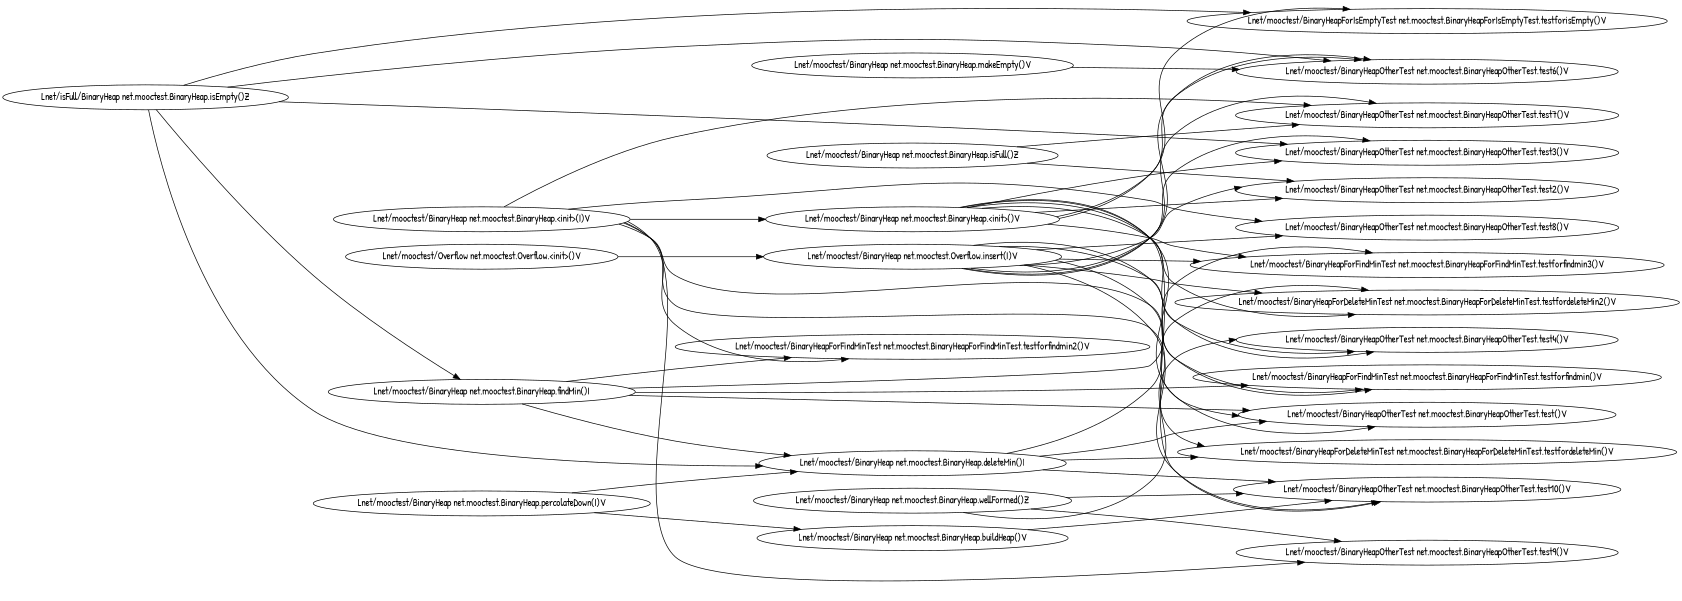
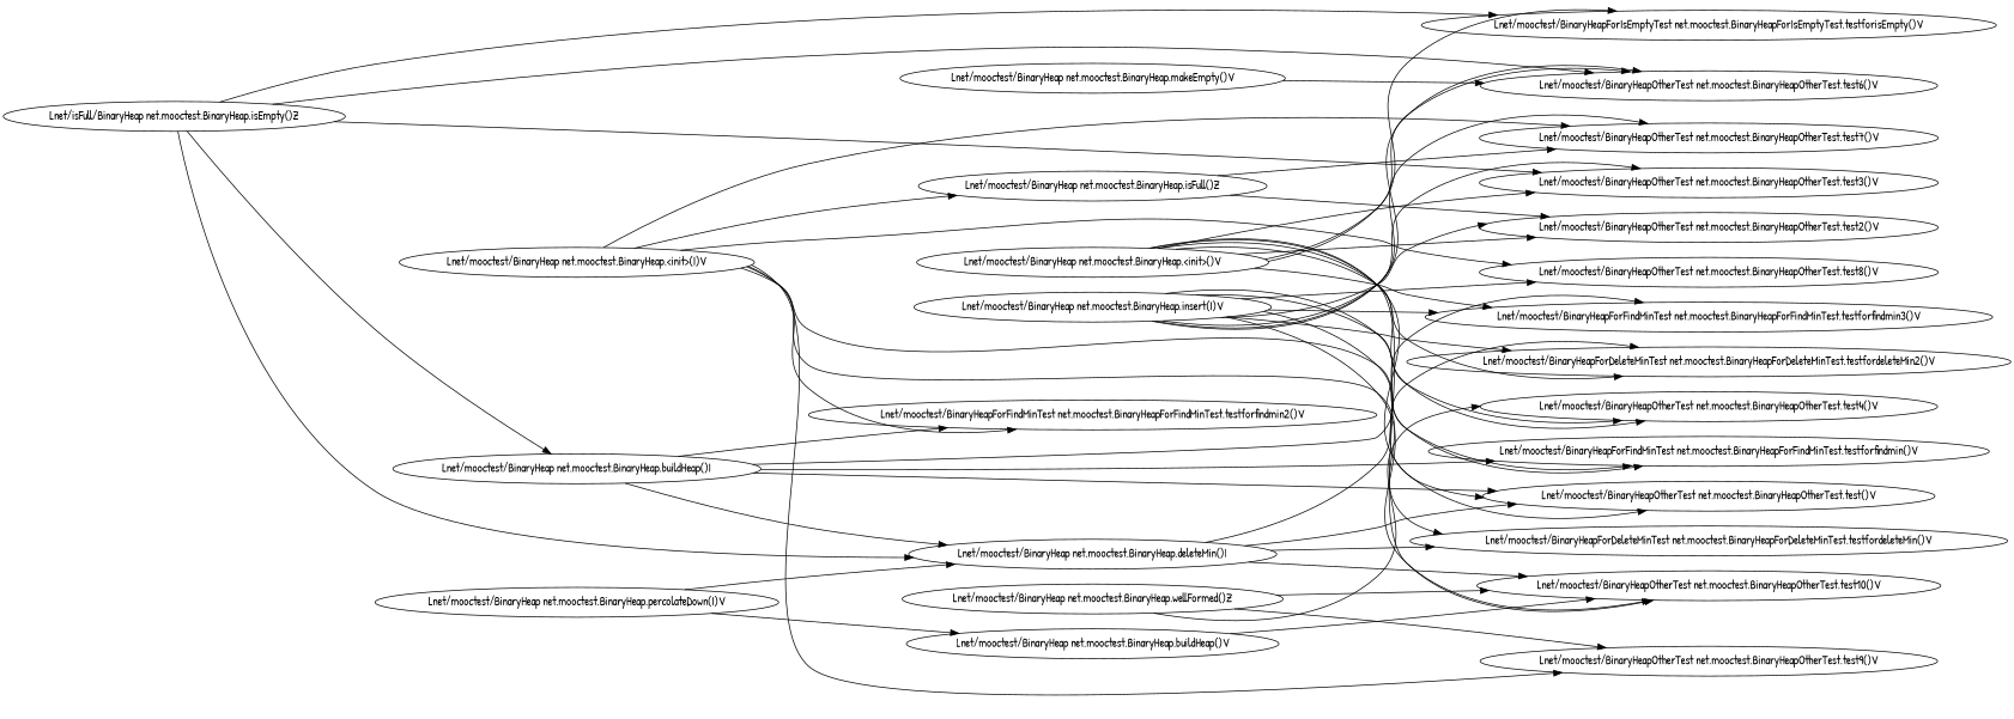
  digraph {
    fontname="Patrick Hand"
    rankdir=LR
    node [fontname="Patrick Hand"]
    edge [fontname="Patrick Hand"]
    "Lnet/mooctest/BinaryHeap net.mooctest.BinaryHeap.makeEmpty()V"
    "Lnet/mooctest/BinaryHeapOtherTest net.mooctest.BinaryHeapOtherTest.test6()V"
    "Lnet/mooctest/BinaryHeap net.mooctest.BinaryHeap.<init>(I)V"
    "Lnet/mooctest/BinaryHeapForDeleteMinTest net.mooctest.BinaryHeapForDeleteMinTest.testfordeleteMin()V"
    "Lnet/mooctest/BinaryHeapOtherTest net.mooctest.BinaryHeapOtherTest.test7()V"
    "Lnet/mooctest/BinaryHeapOtherTest net.mooctest.BinaryHeapOtherTest.test8()V"
    "Lnet/mooctest/BinaryHeap net.mooctest.BinaryHeap.<init>()V"
    "Lnet/mooctest/BinaryHeapOtherTest net.mooctest.BinaryHeapOtherTest.test9()V"
    "Lnet/mooctest/BinaryHeapForFindMinTest net.mooctest.BinaryHeapForFindMinTest.testforfindmin()V"
    "Lnet/mooctest/BinaryHeapForFindMinTest net.mooctest.BinaryHeapForFindMinTest.testforfindmin2()V"
    "Lnet/mooctest/BinaryHeapOtherTest net.mooctest.BinaryHeapOtherTest.test10()V"
    "Lnet/mooctest/BinaryHeapForDeleteMinTest net.mooctest.BinaryHeapForDeleteMinTest.testfordeleteMin2()V"
    "Lnet/mooctest/BinaryHeapOtherTest net.mooctest.BinaryHeapOtherTest.test()V"
    "Lnet/mooctest/BinaryHeapForFindMinTest net.mooctest.BinaryHeapForFindMinTest.testforfindmin3()V"
    "Lnet/mooctest/BinaryHeapOtherTest net.mooctest.BinaryHeapOtherTest.test4()V"
    "Lnet/mooctest/BinaryHeapOtherTest net.mooctest.BinaryHeapOtherTest.test3()V"
    "Lnet/mooctest/BinaryHeapForIsEmptyTest net.mooctest.BinaryHeapForIsEmptyTest.testforisEmpty()V"
    "Lnet/mooctest/BinaryHeapOtherTest net.mooctest.BinaryHeapOtherTest.test2()V"
    "Lnet/mooctest/BinaryHeap net.mooctest.BinaryHeap.buildHeap()V"
    "Lnet/mooctest/BinaryHeap net.mooctest.BinaryHeap.percolateDown(I)V"
    "Lnet/mooctest/BinaryHeap net.mooctest.BinaryHeap.deleteMin()I"
-   "Lnet/mooctest/BinaryHeap net.mooctest.BinaryHeap.findMin()I"
+   "Lnet/mooctest/BinaryHeap net.mooctest.BinaryHeap.findMin()I" [label="Lnet/mooctest/BinaryHeap net.mooctest.BinaryHeap.buildHeap()I"]
    "Lnet/mooctest/BinaryHeap net.mooctest.BinaryHeap.wellFormed()Z"
-   "Lnet/mooctest/Overflow net.mooctest.Overflow.<init>()V"
-   "Lnet/mooctest/BinaryHeap net.mooctest.BinaryHeap.insert(I)V" [label="Lnet/mooctest/BinaryHeap net.mooctest.Overflow.insert(I)V"]
+   "Lnet/mooctest/BinaryHeap net.mooctest.BinaryHeap.insert(I)V"
    n26 [label="Lnet/isFull/BinaryHeap net.mooctest.BinaryHeap.isEmpty()Z"]
    "Lnet/mooctest/BinaryHeap net.mooctest.BinaryHeap.isFull()Z"
    "Lnet/mooctest/BinaryHeap net.mooctest.BinaryHeap.makeEmpty()V" -> "Lnet/mooctest/BinaryHeapOtherTest net.mooctest.BinaryHeapOtherTest.test6()V"
    "Lnet/mooctest/BinaryHeap net.mooctest.BinaryHeap.<init>(I)V" -> "Lnet/mooctest/BinaryHeapForDeleteMinTest net.mooctest.BinaryHeapForDeleteMinTest.testfordeleteMin()V"
    "Lnet/mooctest/BinaryHeap net.mooctest.BinaryHeap.<init>(I)V" -> "Lnet/mooctest/BinaryHeapOtherTest net.mooctest.BinaryHeapOtherTest.test7()V"
    "Lnet/mooctest/BinaryHeap net.mooctest.BinaryHeap.<init>(I)V" -> "Lnet/mooctest/BinaryHeapOtherTest net.mooctest.BinaryHeapOtherTest.test8()V"
-   "Lnet/mooctest/BinaryHeap net.mooctest.BinaryHeap.<init>(I)V" -> "Lnet/mooctest/BinaryHeap net.mooctest.BinaryHeap.<init>()V"
+   "Lnet/mooctest/BinaryHeap net.mooctest.BinaryHeap.<init>(I)V" -> "Lnet/mooctest/BinaryHeap net.mooctest.BinaryHeap.isFull()Z"
    "Lnet/mooctest/BinaryHeap net.mooctest.BinaryHeap.<init>(I)V" -> "Lnet/mooctest/BinaryHeapOtherTest net.mooctest.BinaryHeapOtherTest.test9()V"
    "Lnet/mooctest/BinaryHeap net.mooctest.BinaryHeap.<init>(I)V" -> "Lnet/mooctest/BinaryHeapForFindMinTest net.mooctest.BinaryHeapForFindMinTest.testforfindmin()V"
    "Lnet/mooctest/BinaryHeap net.mooctest.BinaryHeap.<init>(I)V" -> "Lnet/mooctest/BinaryHeapForFindMinTest net.mooctest.BinaryHeapForFindMinTest.testforfindmin2()V"
    "Lnet/mooctest/BinaryHeap net.mooctest.BinaryHeap.<init>()V" -> "Lnet/mooctest/BinaryHeapOtherTest net.mooctest.BinaryHeapOtherTest.test6()V"
    "Lnet/mooctest/BinaryHeap net.mooctest.BinaryHeap.<init>()V" -> "Lnet/mooctest/BinaryHeapOtherTest net.mooctest.BinaryHeapOtherTest.test10()V"
    "Lnet/mooctest/BinaryHeap net.mooctest.BinaryHeap.<init>()V" -> "Lnet/mooctest/BinaryHeapForDeleteMinTest net.mooctest.BinaryHeapForDeleteMinTest.testfordeleteMin2()V"
    "Lnet/mooctest/BinaryHeap net.mooctest.BinaryHeap.<init>()V" -> "Lnet/mooctest/BinaryHeapOtherTest net.mooctest.BinaryHeapOtherTest.test()V"
    "Lnet/mooctest/BinaryHeap net.mooctest.BinaryHeap.<init>()V" -> "Lnet/mooctest/BinaryHeapForFindMinTest net.mooctest.BinaryHeapForFindMinTest.testforfindmin3()V"
    "Lnet/mooctest/BinaryHeap net.mooctest.BinaryHeap.<init>()V" -> "Lnet/mooctest/BinaryHeapOtherTest net.mooctest.BinaryHeapOtherTest.test4()V"
    "Lnet/mooctest/BinaryHeap net.mooctest.BinaryHeap.<init>()V" -> "Lnet/mooctest/BinaryHeapOtherTest net.mooctest.BinaryHeapOtherTest.test3()V"
    "Lnet/mooctest/BinaryHeap net.mooctest.BinaryHeap.<init>()V" -> "Lnet/mooctest/BinaryHeapForIsEmptyTest net.mooctest.BinaryHeapForIsEmptyTest.testforisEmpty()V"
    "Lnet/mooctest/BinaryHeap net.mooctest.BinaryHeap.<init>()V" -> "Lnet/mooctest/BinaryHeapOtherTest net.mooctest.BinaryHeapOtherTest.test2()V"
    "Lnet/mooctest/BinaryHeap net.mooctest.BinaryHeap.buildHeap()V" -> "Lnet/mooctest/BinaryHeapOtherTest net.mooctest.BinaryHeapOtherTest.test10()V"
    "Lnet/mooctest/BinaryHeap net.mooctest.BinaryHeap.percolateDown(I)V" -> "Lnet/mooctest/BinaryHeap net.mooctest.BinaryHeap.buildHeap()V"
    "Lnet/mooctest/BinaryHeap net.mooctest.BinaryHeap.percolateDown(I)V" -> "Lnet/mooctest/BinaryHeap net.mooctest.BinaryHeap.deleteMin()I"
    "Lnet/mooctest/BinaryHeap net.mooctest.BinaryHeap.deleteMin()I" -> "Lnet/mooctest/BinaryHeapForDeleteMinTest net.mooctest.BinaryHeapForDeleteMinTest.testfordeleteMin()V"
    "Lnet/mooctest/BinaryHeap net.mooctest.BinaryHeap.deleteMin()I" -> "Lnet/mooctest/BinaryHeapOtherTest net.mooctest.BinaryHeapOtherTest.test10()V"
    "Lnet/mooctest/BinaryHeap net.mooctest.BinaryHeap.deleteMin()I" -> "Lnet/mooctest/BinaryHeapForDeleteMinTest net.mooctest.BinaryHeapForDeleteMinTest.testfordeleteMin2()V"
    "Lnet/mooctest/BinaryHeap net.mooctest.BinaryHeap.deleteMin()I" -> "Lnet/mooctest/BinaryHeapOtherTest net.mooctest.BinaryHeapOtherTest.test()V"
    "Lnet/mooctest/BinaryHeap net.mooctest.BinaryHeap.findMin()I" -> "Lnet/mooctest/BinaryHeapForFindMinTest net.mooctest.BinaryHeapForFindMinTest.testforfindmin()V"
    "Lnet/mooctest/BinaryHeap net.mooctest.BinaryHeap.findMin()I" -> "Lnet/mooctest/BinaryHeapForFindMinTest net.mooctest.BinaryHeapForFindMinTest.testforfindmin2()V"
    "Lnet/mooctest/BinaryHeap net.mooctest.BinaryHeap.findMin()I" -> "Lnet/mooctest/BinaryHeapOtherTest net.mooctest.BinaryHeapOtherTest.test()V"
    "Lnet/mooctest/BinaryHeap net.mooctest.BinaryHeap.findMin()I" -> "Lnet/mooctest/BinaryHeapForFindMinTest net.mooctest.BinaryHeapForFindMinTest.testforfindmin3()V"
    "Lnet/mooctest/BinaryHeap net.mooctest.BinaryHeap.findMin()I" -> "Lnet/mooctest/BinaryHeap net.mooctest.BinaryHeap.deleteMin()I"
    "Lnet/mooctest/BinaryHeap net.mooctest.BinaryHeap.wellFormed()Z" -> "Lnet/mooctest/BinaryHeapOtherTest net.mooctest.BinaryHeapOtherTest.test9()V"
    "Lnet/mooctest/BinaryHeap net.mooctest.BinaryHeap.wellFormed()Z" -> "Lnet/mooctest/BinaryHeapOtherTest net.mooctest.BinaryHeapOtherTest.test10()V"
    "Lnet/mooctest/BinaryHeap net.mooctest.BinaryHeap.wellFormed()Z" -> "Lnet/mooctest/BinaryHeapOtherTest net.mooctest.BinaryHeapOtherTest.test4()V"
-   "Lnet/mooctest/Overflow net.mooctest.Overflow.<init>()V" -> "Lnet/mooctest/BinaryHeap net.mooctest.BinaryHeap.insert(I)V"
    "Lnet/mooctest/BinaryHeap net.mooctest.BinaryHeap.insert(I)V" -> "Lnet/mooctest/BinaryHeapOtherTest net.mooctest.BinaryHeapOtherTest.test6()V"
    "Lnet/mooctest/BinaryHeap net.mooctest.BinaryHeap.insert(I)V" -> "Lnet/mooctest/BinaryHeapOtherTest net.mooctest.BinaryHeapOtherTest.test7()V"
    "Lnet/mooctest/BinaryHeap net.mooctest.BinaryHeap.insert(I)V" -> "Lnet/mooctest/BinaryHeapOtherTest net.mooctest.BinaryHeapOtherTest.test8()V"
    "Lnet/mooctest/BinaryHeap net.mooctest.BinaryHeap.insert(I)V" -> "Lnet/mooctest/BinaryHeapForFindMinTest net.mooctest.BinaryHeapForFindMinTest.testforfindmin()V"
    "Lnet/mooctest/BinaryHeap net.mooctest.BinaryHeap.insert(I)V" -> "Lnet/mooctest/BinaryHeapOtherTest net.mooctest.BinaryHeapOtherTest.test10()V"
    "Lnet/mooctest/BinaryHeap net.mooctest.BinaryHeap.insert(I)V" -> "Lnet/mooctest/BinaryHeapForDeleteMinTest net.mooctest.BinaryHeapForDeleteMinTest.testfordeleteMin2()V"
    "Lnet/mooctest/BinaryHeap net.mooctest.BinaryHeap.insert(I)V" -> "Lnet/mooctest/BinaryHeapOtherTest net.mooctest.BinaryHeapOtherTest.test()V"
    "Lnet/mooctest/BinaryHeap net.mooctest.BinaryHeap.insert(I)V" -> "Lnet/mooctest/BinaryHeapForFindMinTest net.mooctest.BinaryHeapForFindMinTest.testforfindmin3()V"
    "Lnet/mooctest/BinaryHeap net.mooctest.BinaryHeap.insert(I)V" -> "Lnet/mooctest/BinaryHeapOtherTest net.mooctest.BinaryHeapOtherTest.test4()V"
    "Lnet/mooctest/BinaryHeap net.mooctest.BinaryHeap.insert(I)V" -> "Lnet/mooctest/BinaryHeapOtherTest net.mooctest.BinaryHeapOtherTest.test3()V"
    "Lnet/mooctest/BinaryHeap net.mooctest.BinaryHeap.insert(I)V" -> "Lnet/mooctest/BinaryHeapOtherTest net.mooctest.BinaryHeapOtherTest.test2()V"
    n26 -> "Lnet/mooctest/BinaryHeapOtherTest net.mooctest.BinaryHeapOtherTest.test6()V"
    n26 -> "Lnet/mooctest/BinaryHeapOtherTest net.mooctest.BinaryHeapOtherTest.test3()V"
    n26 -> "Lnet/mooctest/BinaryHeapForIsEmptyTest net.mooctest.BinaryHeapForIsEmptyTest.testforisEmpty()V"
    n26 -> "Lnet/mooctest/BinaryHeap net.mooctest.BinaryHeap.deleteMin()I"
    n26 -> "Lnet/mooctest/BinaryHeap net.mooctest.BinaryHeap.findMin()I"
    "Lnet/mooctest/BinaryHeap net.mooctest.BinaryHeap.isFull()Z" -> "Lnet/mooctest/BinaryHeapOtherTest net.mooctest.BinaryHeapOtherTest.test7()V"
    "Lnet/mooctest/BinaryHeap net.mooctest.BinaryHeap.isFull()Z" -> "Lnet/mooctest/BinaryHeapOtherTest net.mooctest.BinaryHeapOtherTest.test2()V"
  }
